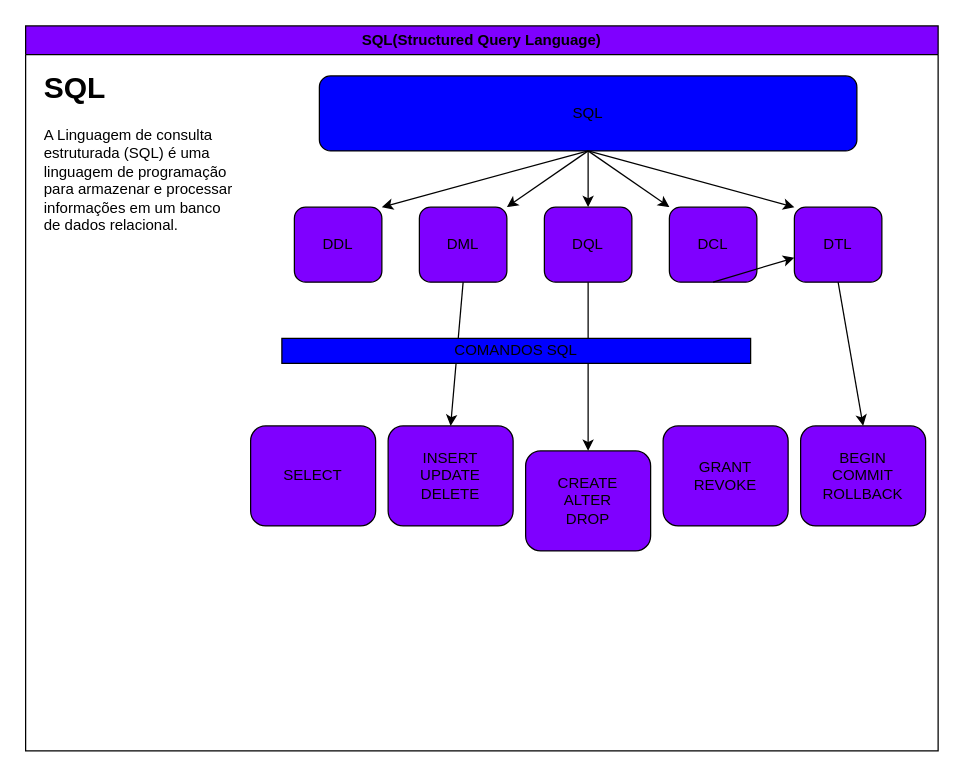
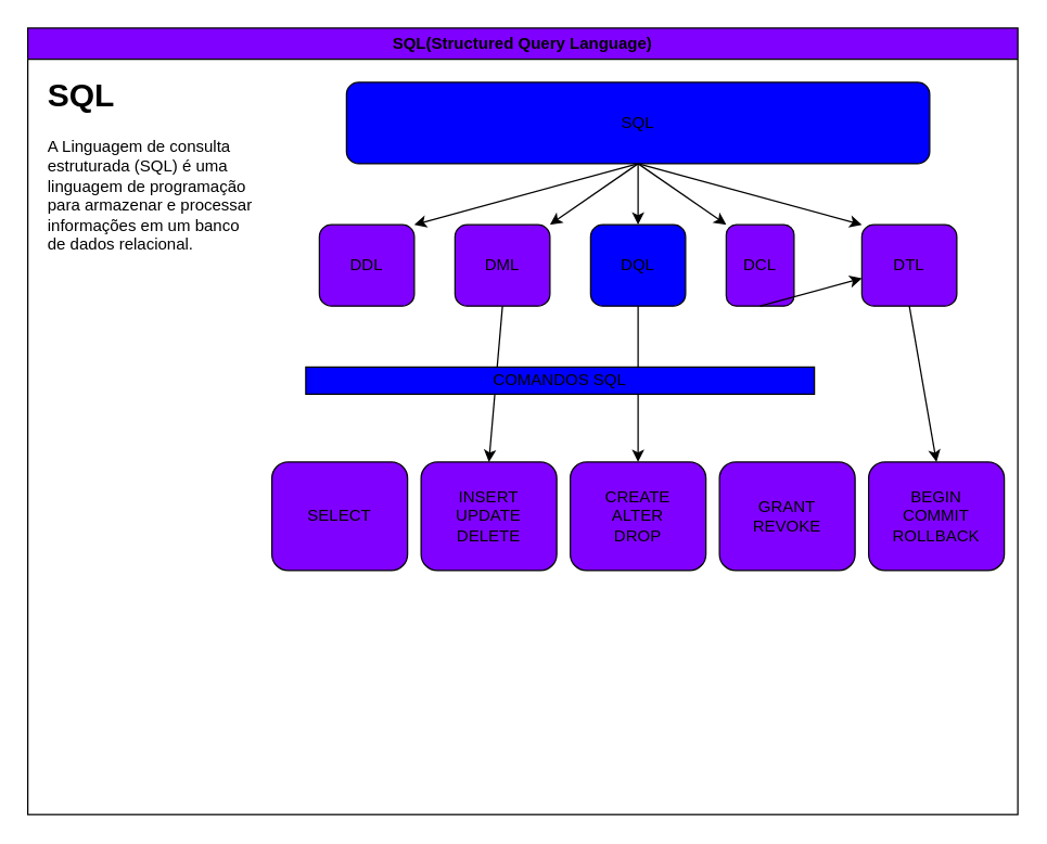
  <mxCell id="0" />
  <mxCell id="1" parent="0" />
  <mxCell id="2" value="SQL(Structured Query Language)" style="swimlane;whiteSpace=wrap;html=1;fillColor=#7F00FF;" vertex="1" parent="1"><mxGeometry x="20" y="20" width="730" height="580" as="geometry" /></mxCell>
  <mxCell id="3" value="&lt;h1&gt;SQL&lt;/h1&gt;&lt;p&gt;A Linguagem de consulta estruturada (SQL) é uma linguagem de programação para armazenar e processar informações em um banco de dados relacional.&lt;/p&gt;" style="text;html=1;strokeColor=none;fillColor=none;spacing=5;spacingTop=-20;whiteSpace=wrap;overflow=hidden;rounded=0;" vertex="1" parent="2"><mxGeometry x="10" y="30" width="160" height="140" as="geometry" /></mxCell>
  <mxCell id="4" value="SQL" style="rounded=1;whiteSpace=wrap;html=1;fillColor=#0000FF;" vertex="1" parent="2"><mxGeometry x="235" y="40" width="430" height="60" as="geometry" /></mxCell>
  <mxCell id="5" value="DDL" style="rounded=1;whiteSpace=wrap;html=1;fillColor=#7F00FF;" vertex="1" parent="2"><mxGeometry x="215" y="145" width="70" height="60" as="geometry" /></mxCell>
  <mxCell id="6" value="" style="endArrow=classic;html=1;exitX=0.5;exitY=1;exitDx=0;exitDy=0;entryX=1;entryY=0;entryDx=0;entryDy=0;" edge="1" parent="2" source="4" target="5"><mxGeometry width="50" height="50" relative="1" as="geometry"><mxPoint x="215" y="310" as="sourcePoint" /><mxPoint x="265" y="260" as="targetPoint" /></mxGeometry></mxCell>
  <mxCell id="7" value="DML" style="rounded=1;whiteSpace=wrap;html=1;fillColor=#7F00FF;" vertex="1" parent="2"><mxGeometry x="315" y="145" width="70" height="60" as="geometry" /></mxCell>
- <mxCell id="8" value="DQL" style="rounded=1;whiteSpace=wrap;html=1;fillColor=#7F00FF;" vertex="1" parent="2"><mxGeometry x="415" y="145" width="70" height="60" as="geometry" /></mxCell>
+ <mxCell id="8" value="DQL" style="rounded=1;whiteSpace=wrap;html=1;fillColor=#0000ff;" vertex="1" parent="2"><mxGeometry x="415" y="145" width="70" height="60" as="geometry" /></mxCell>
  <mxCell id="9" value="" style="endArrow=classic;html=1;exitX=0.5;exitY=1;exitDx=0;exitDy=0;entryX=1;entryY=0;entryDx=0;entryDy=0;" edge="1" parent="2" source="4" target="7"><mxGeometry width="50" height="50" relative="1" as="geometry"><mxPoint x="165" y="310" as="sourcePoint" /><mxPoint x="215" y="260" as="targetPoint" /></mxGeometry></mxCell>
  <mxCell id="10" value="" style="endArrow=classic;html=1;exitX=0.5;exitY=1;exitDx=0;exitDy=0;entryX=0.5;entryY=0;entryDx=0;entryDy=0;" edge="1" parent="2" source="4" target="8"><mxGeometry width="50" height="50" relative="1" as="geometry"><mxPoint x="165" y="310" as="sourcePoint" /><mxPoint x="215" y="260" as="targetPoint" /></mxGeometry></mxCell>
  <mxCell id="11" value="DTL" style="rounded=1;whiteSpace=wrap;html=1;fillColor=#7F00FF;" vertex="1" parent="2"><mxGeometry x="615" y="145" width="70" height="60" as="geometry" /></mxCell>
- <mxCell id="12" value="DCL" style="rounded=1;whiteSpace=wrap;html=1;fillColor=#7F00FF;" vertex="1" parent="2"><mxGeometry x="515" y="145" width="70" height="60" as="geometry" /></mxCell>
+ <mxCell id="12" value="DCL" style="rounded=1;whiteSpace=wrap;html=1;fillColor=#7F00FF;" vertex="1" parent="2"><mxGeometry x="515" y="145" width="50" height="60" as="geometry" /></mxCell>
  <mxCell id="13" value="" style="endArrow=classic;html=1;exitX=0.5;exitY=1;exitDx=0;exitDy=0;entryX=0;entryY=0;entryDx=0;entryDy=0;" edge="1" parent="2" source="4" target="12"><mxGeometry width="50" height="50" relative="1" as="geometry"><mxPoint x="245" y="310" as="sourcePoint" /><mxPoint x="295" y="260" as="targetPoint" /></mxGeometry></mxCell>
  <mxCell id="14" value="" style="endArrow=classic;html=1;exitX=0.5;exitY=1;exitDx=0;exitDy=0;entryX=0;entryY=0;entryDx=0;entryDy=0;" edge="1" parent="2" source="4" target="11"><mxGeometry width="50" height="50" relative="1" as="geometry"><mxPoint x="265" y="280" as="sourcePoint" /><mxPoint x="295" y="260" as="targetPoint" /></mxGeometry></mxCell>
  <mxCell id="15" value="SELECT" style="rounded=1;whiteSpace=wrap;html=1;fillColor=#7F00FF;" vertex="1" parent="2"><mxGeometry x="180" y="320" width="100" height="80" as="geometry" /></mxCell>
  <mxCell id="16" value="INSERT &lt;br&gt;UPDATE &lt;br&gt;DELETE" style="rounded=1;whiteSpace=wrap;html=1;fillColor=#7F00FF;" vertex="1" parent="2"><mxGeometry x="290" y="320" width="100" height="80" as="geometry" /></mxCell>
- <mxCell id="17" value="CREATE&lt;br&gt;ALTER&lt;br&gt;DROP" style="rounded=1;whiteSpace=wrap;html=1;fillColor=#7F00FF;" vertex="1" parent="2"><mxGeometry x="400" y="340" width="100" height="80" as="geometry" /></mxCell>
+ <mxCell id="17" value="CREATE&lt;br&gt;ALTER&lt;br&gt;DROP" style="rounded=1;whiteSpace=wrap;html=1;fillColor=#7F00FF;" vertex="1" parent="2"><mxGeometry x="400" y="320" width="100" height="80" as="geometry" /></mxCell>
  <mxCell id="18" value="BEGIN&lt;br&gt;COMMIT&lt;br&gt;ROLLBACK" style="rounded=1;whiteSpace=wrap;html=1;fillColor=#7F00FF;" vertex="1" parent="2"><mxGeometry x="620" y="320" width="100" height="80" as="geometry" /></mxCell>
  <mxCell id="19" value="GRANT&lt;br&gt;REVOKE" style="rounded=1;whiteSpace=wrap;html=1;fillColor=#7F00FF;" vertex="1" parent="2"><mxGeometry x="510" y="320" width="100" height="80" as="geometry" /></mxCell>
  <mxCell id="20" value="" style="endArrow=classic;html=1;exitX=0.5;exitY=1;exitDx=0;exitDy=0;entryX=0.5;entryY=0;entryDx=0;entryDy=0;" edge="1" parent="2" source="7" target="16"><mxGeometry width="50" height="50" relative="1" as="geometry"><mxPoint x="470" y="120" as="sourcePoint" /><mxPoint x="305" y="165" as="targetPoint" /></mxGeometry></mxCell>
  <mxCell id="21" value="" style="endArrow=classic;html=1;exitX=0.5;exitY=1;exitDx=0;exitDy=0;entryX=0.5;entryY=0;entryDx=0;entryDy=0;" edge="1" parent="2" source="8" target="17"><mxGeometry width="50" height="50" relative="1" as="geometry"><mxPoint x="480" y="130" as="sourcePoint" /><mxPoint x="315" y="175" as="targetPoint" /></mxGeometry></mxCell>
  <mxCell id="22" value="" style="endArrow=classic;html=1;exitX=0.5;exitY=1;exitDx=0;exitDy=0;" edge="1" parent="2" source="12" target="11"><mxGeometry width="50" height="50" relative="1" as="geometry"><mxPoint x="490" y="140" as="sourcePoint" /><mxPoint x="325" y="185" as="targetPoint" /></mxGeometry></mxCell>
  <mxCell id="23" value="" style="endArrow=classic;html=1;exitX=0.5;exitY=1;exitDx=0;exitDy=0;entryX=0.5;entryY=0;entryDx=0;entryDy=0;" edge="1" parent="2" source="11" target="18"><mxGeometry width="50" height="50" relative="1" as="geometry"><mxPoint x="500" y="150" as="sourcePoint" /><mxPoint x="335" y="195" as="targetPoint" /></mxGeometry></mxCell>
  <mxCell id="24" value="COMANDOS SQL" style="rounded=0;whiteSpace=wrap;html=1;fillColor=#0000FF;" vertex="1" parent="2"><mxGeometry x="205" y="250" width="375" height="20" as="geometry" /></mxCell>
